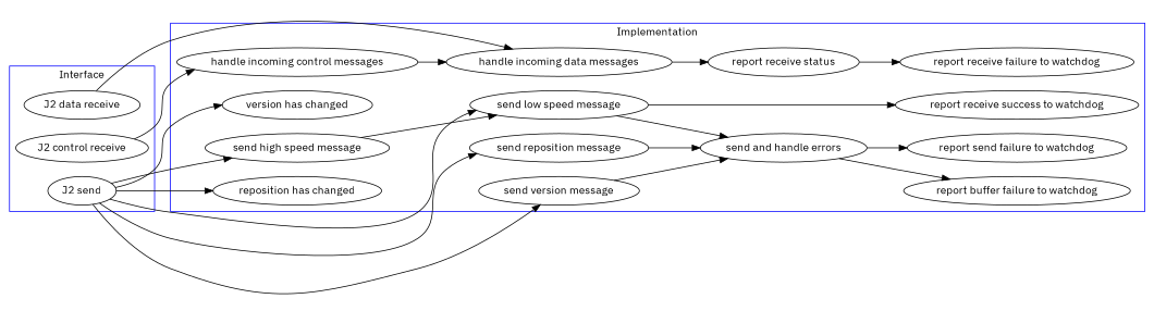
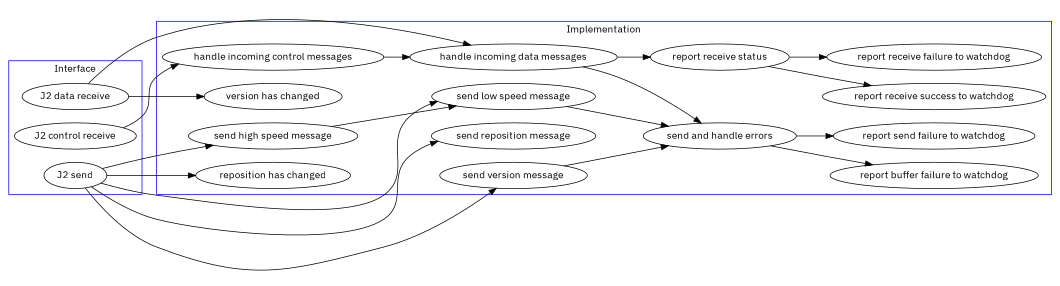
  digraph {
    fontname="IBM Plex Sans"
    rankdir=LR
    node [fontname="IBM Plex Sans"]
    edge [fontname="IBM Plex Sans"]
    "J2 data receive"
    "J2 control receive"
    "J2 send"
    "handle incoming data messages"
    "handle incoming control messages"
    "reposition has changed"
    "version has changed"
    "send high speed message"
    "send low speed message"
    "send reposition message"
    "send version message"
    "send and handle errors"
    "report receive status"
    "report buffer failure to watchdog"
    "report send failure to watchdog"
    "report receive success to watchdog"
    "report receive failure to watchdog"
    subgraph cluster_1 {
      color=blue
      label=Interface
      rank=1
      "J2 data receive"
      "J2 control receive"
      "J2 send"
    }
    subgraph cluster_2 {
      color=blue
      label=Implementation
      rank=2
      "handle incoming data messages"
      "handle incoming control messages"
      "reposition has changed"
      "version has changed"
      "send high speed message"
      "send low speed message"
      "send reposition message"
      "send version message"
      "send and handle errors"
      "report receive status"
      "report buffer failure to watchdog"
      "report send failure to watchdog"
      "report receive success to watchdog"
      "report receive failure to watchdog"
    }
    "J2 data receive" -> "handle incoming data messages"
    "J2 control receive" -> "handle incoming control messages"
    "J2 send" -> "reposition has changed"
-   "J2 send" -> "version has changed"
+   "J2 data receive" -> "version has changed"
    "J2 send" -> "send high speed message"
    "J2 send" -> "send low speed message"
    "J2 send" -> "send reposition message"
    "J2 send" -> "send version message"
    "handle incoming data messages" -> "report receive status"
    "handle incoming control messages" -> "handle incoming data messages"
    "send high speed message" -> "send low speed message"
    "send low speed message" -> "send and handle errors"
-   "send reposition message" -> "send and handle errors"
+   "handle incoming data messages" -> "send and handle errors"
    "send version message" -> "send and handle errors"
    "send and handle errors" -> "report buffer failure to watchdog"
    "send and handle errors" -> "report send failure to watchdog"
-   "send low speed message" -> "report receive success to watchdog"
+   "report receive status" -> "report receive success to watchdog"
    "report receive status" -> "report receive failure to watchdog"
  }
